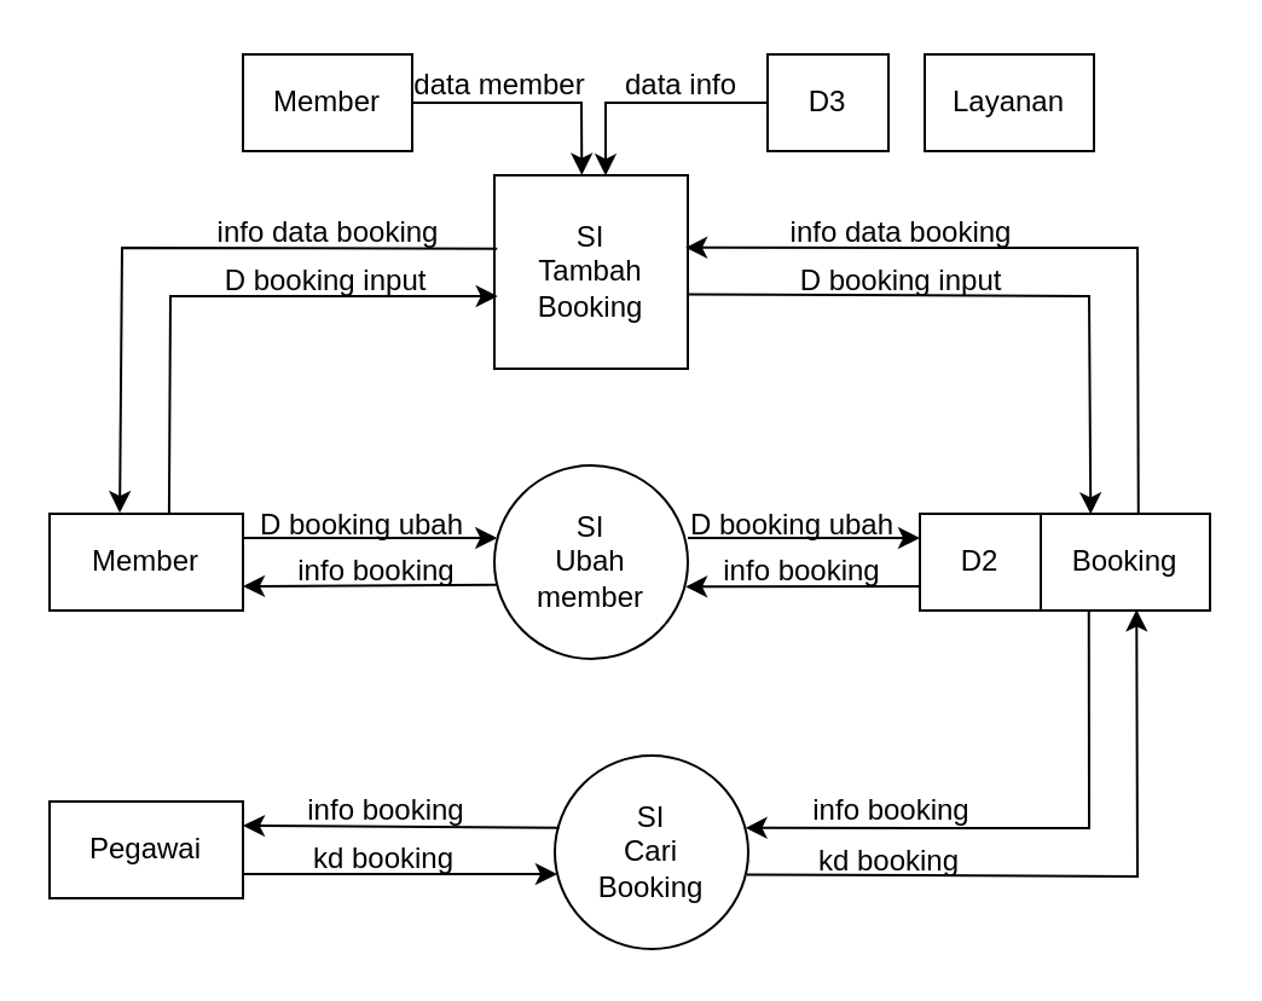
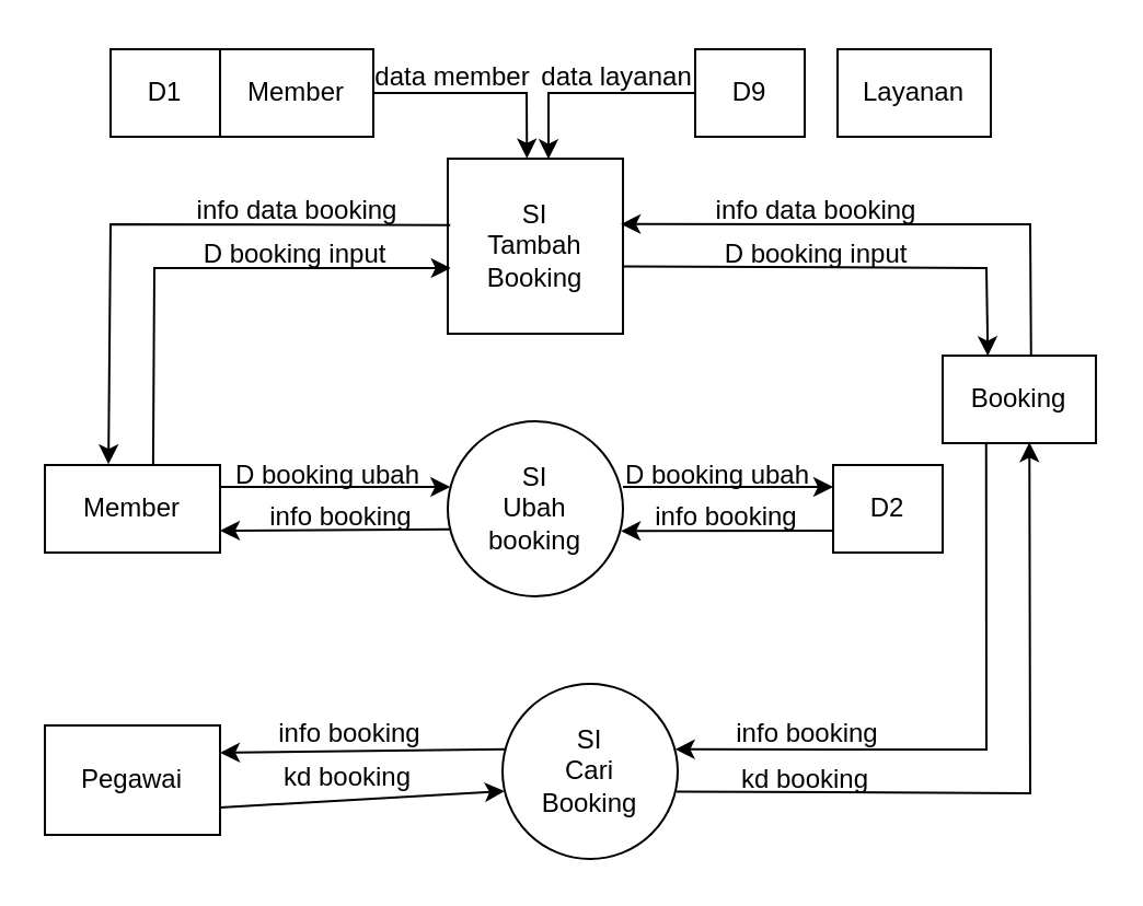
  <mxCell id="0" />
  <mxCell id="1" parent="0" />
  <mxCell id="2" value="Member" style="rounded=0;whiteSpace=wrap;html=1;" parent="1" vertex="1"><mxGeometry x="20" y="212" width="80" height="40" as="geometry" /></mxCell>
- <mxCell id="3" value="SI&lt;div&gt;Ubah&lt;br&gt;&lt;div&gt;member&lt;/div&gt;&lt;/div&gt;" style="ellipse;whiteSpace=wrap;html=1;" parent="1" vertex="1"><mxGeometry x="204" y="192" width="80" height="80" as="geometry" /></mxCell>
+ <mxCell id="3" value="SI&lt;div&gt;Ubah&lt;br&gt;&lt;div&gt;booking&lt;/div&gt;&lt;/div&gt;" style="ellipse;whiteSpace=wrap;html=1;" parent="1" vertex="1"><mxGeometry x="204" y="192" width="80" height="80" as="geometry" /></mxCell>
  <mxCell id="4" value="SI&lt;div&gt;Tambah&lt;br&gt;&lt;div&gt;Booking&lt;/div&gt;&lt;/div&gt;" style="whiteSpace=wrap;html=1;rounded=0;" parent="1" vertex="1"><mxGeometry x="204" y="72" width="80" height="80" as="geometry" /></mxCell>
  <mxCell id="5" value="SI&lt;div&gt;Cari&lt;br&gt;&lt;div&gt;Booking&lt;/div&gt;&lt;/div&gt;" style="ellipse;whiteSpace=wrap;html=1;" parent="1" vertex="1"><mxGeometry x="229" y="312" width="80" height="80" as="geometry" /></mxCell>
  <mxCell id="6" value="" style="endArrow=classic;html=1;rounded=0;exitX=0.618;exitY=0.013;exitDx=0;exitDy=0;exitPerimeter=0;entryX=0.017;entryY=0.625;entryDx=0;entryDy=0;entryPerimeter=0;" parent="1" source="2" target="4" edge="1"><mxGeometry width="50" height="50" relative="1" as="geometry"><mxPoint x="120" y="202" as="sourcePoint" /><mxPoint x="170" y="152" as="targetPoint" /><Array as="points"><mxPoint x="70" y="122" /></Array></mxGeometry></mxCell>
  <mxCell id="7" value="" style="endArrow=classic;html=1;rounded=0;entryX=0.363;entryY=-0.01;entryDx=0;entryDy=0;entryPerimeter=0;exitX=0.014;exitY=0.379;exitDx=0;exitDy=0;exitPerimeter=0;" parent="1" source="4" target="2" edge="1"><mxGeometry width="50" height="50" relative="1" as="geometry"><mxPoint x="140" y="192" as="sourcePoint" /><mxPoint x="190" y="142" as="targetPoint" /><Array as="points"><mxPoint x="50" y="102" /></Array></mxGeometry></mxCell>
  <mxCell id="8" value="D booking input" style="text;html=1;align=center;verticalAlign=middle;resizable=0;points=[];autosize=1;strokeColor=none;fillColor=none;" parent="1" vertex="1"><mxGeometry x="79" y="101" width="110" height="30" as="geometry" /></mxCell>
  <mxCell id="9" value="info data booking" style="text;html=1;align=center;verticalAlign=middle;resizable=0;points=[];autosize=1;strokeColor=none;fillColor=none;" parent="1" vertex="1"><mxGeometry x="80" y="81" width="110" height="30" as="geometry" /></mxCell>
- <mxCell id="10" value="Booking" style="rounded=0;whiteSpace=wrap;html=1;" parent="1" vertex="1"><mxGeometry x="430" y="212" width="70" height="40" as="geometry" /></mxCell>
+ <mxCell id="10" value="Booking" style="rounded=0;whiteSpace=wrap;html=1;" parent="1" vertex="1"><mxGeometry x="430" y="162" width="70" height="40" as="geometry" /></mxCell>
  <mxCell id="11" value="D2" style="rounded=0;whiteSpace=wrap;html=1;" parent="1" vertex="1"><mxGeometry x="380" y="212" width="50" height="40" as="geometry" /></mxCell>
  <mxCell id="12" value="" style="endArrow=classic;html=1;rounded=0;exitX=0.994;exitY=0.615;exitDx=0;exitDy=0;exitPerimeter=0;entryX=0.295;entryY=0.004;entryDx=0;entryDy=0;entryPerimeter=0;" parent="1" source="4" target="10" edge="1"><mxGeometry width="50" height="50" relative="1" as="geometry"><mxPoint x="300" y="121" as="sourcePoint" /><mxPoint x="420" y="202" as="targetPoint" /><Array as="points"><mxPoint x="450" y="122" /></Array></mxGeometry></mxCell>
  <mxCell id="13" value="" style="endArrow=classic;html=1;rounded=0;entryX=0.988;entryY=0.374;entryDx=0;entryDy=0;entryPerimeter=0;exitX=0.577;exitY=0.001;exitDx=0;exitDy=0;exitPerimeter=0;" parent="1" source="10" target="4" edge="1"><mxGeometry width="50" height="50" relative="1" as="geometry"><mxPoint x="460" y="202" as="sourcePoint" /><mxPoint x="360" y="122" as="targetPoint" /><Array as="points"><mxPoint x="470" y="102" /></Array></mxGeometry></mxCell>
  <mxCell id="14" value="D booking input" style="text;html=1;align=center;verticalAlign=middle;resizable=0;points=[];autosize=1;strokeColor=none;fillColor=none;" parent="1" vertex="1"><mxGeometry x="317" y="101" width="110" height="30" as="geometry" /></mxCell>
  <mxCell id="15" value="info data booking" style="text;html=1;align=center;verticalAlign=middle;resizable=0;points=[];autosize=1;strokeColor=none;fillColor=none;" parent="1" vertex="1"><mxGeometry x="317" y="81" width="110" height="30" as="geometry" /></mxCell>
  <mxCell id="16" value="" style="endArrow=classic;html=1;rounded=0;exitX=1;exitY=0.25;exitDx=0;exitDy=0;entryX=0.014;entryY=0.375;entryDx=0;entryDy=0;entryPerimeter=0;" parent="1" source="2" target="3" edge="1"><mxGeometry width="50" height="50" relative="1" as="geometry"><mxPoint x="160" y="272" as="sourcePoint" /><mxPoint x="190" y="222" as="targetPoint" /></mxGeometry></mxCell>
  <mxCell id="17" value="" style="endArrow=classic;html=1;rounded=0;exitX=1;exitY=0.25;exitDx=0;exitDy=0;entryX=0;entryY=0.25;entryDx=0;entryDy=0;" parent="1" target="11" edge="1"><mxGeometry width="50" height="50" relative="1" as="geometry"><mxPoint x="284" y="222" as="sourcePoint" /><mxPoint x="389" y="222" as="targetPoint" /></mxGeometry></mxCell>
  <mxCell id="18" value="" style="endArrow=classic;html=1;rounded=0;exitX=0.012;exitY=0.617;exitDx=0;exitDy=0;entryX=1;entryY=0.75;entryDx=0;entryDy=0;exitPerimeter=0;" parent="1" source="3" target="2" edge="1"><mxGeometry width="50" height="50" relative="1" as="geometry"><mxPoint x="294" y="232" as="sourcePoint" /><mxPoint x="390" y="232" as="targetPoint" /></mxGeometry></mxCell>
  <mxCell id="19" value="" style="endArrow=classic;html=1;rounded=0;exitX=0.012;exitY=0.617;exitDx=0;exitDy=0;exitPerimeter=0;entryX=0.988;entryY=0.627;entryDx=0;entryDy=0;entryPerimeter=0;" parent="1" target="3" edge="1"><mxGeometry width="50" height="50" relative="1" as="geometry"><mxPoint x="380" y="242" as="sourcePoint" /><mxPoint x="290" y="262" as="targetPoint" /></mxGeometry></mxCell>
  <mxCell id="20" value="" style="endArrow=classic;html=1;rounded=0;exitX=0.993;exitY=0.615;exitDx=0;exitDy=0;exitPerimeter=0;entryX=0.566;entryY=0.991;entryDx=0;entryDy=0;entryPerimeter=0;" parent="1" source="5" target="10" edge="1"><mxGeometry width="50" height="50" relative="1" as="geometry"><mxPoint x="390" y="352" as="sourcePoint" /><mxPoint x="480" y="262" as="targetPoint" /><Array as="points"><mxPoint x="470" y="362" /></Array></mxGeometry></mxCell>
  <mxCell id="21" value="" style="endArrow=classic;html=1;rounded=0;entryX=0.985;entryY=0.374;entryDx=0;entryDy=0;entryPerimeter=0;exitX=0.284;exitY=1.001;exitDx=0;exitDy=0;exitPerimeter=0;" parent="1" source="10" target="5" edge="1"><mxGeometry width="50" height="50" relative="1" as="geometry"><mxPoint x="440" y="272" as="sourcePoint" /><mxPoint x="370" y="272" as="targetPoint" /><Array as="points"><mxPoint x="450" y="342" /></Array></mxGeometry></mxCell>
  <mxCell id="22" value="D booking ubah" style="text;html=1;align=center;verticalAlign=middle;resizable=0;points=[];autosize=1;strokeColor=none;fillColor=none;" parent="1" vertex="1"><mxGeometry x="94" y="202" width="110" height="30" as="geometry" /></mxCell>
  <mxCell id="23" value="info booking" style="text;html=1;align=center;verticalAlign=middle;resizable=0;points=[];autosize=1;strokeColor=none;fillColor=none;" parent="1" vertex="1"><mxGeometry x="110" y="221" width="90" height="30" as="geometry" /></mxCell>
  <mxCell id="24" value="D booking ubah" style="text;html=1;align=center;verticalAlign=middle;resizable=0;points=[];autosize=1;strokeColor=none;fillColor=none;" parent="1" vertex="1"><mxGeometry x="272" y="202" width="110" height="30" as="geometry" /></mxCell>
  <mxCell id="25" value="info booking" style="text;html=1;align=center;verticalAlign=middle;resizable=0;points=[];autosize=1;strokeColor=none;fillColor=none;" parent="1" vertex="1"><mxGeometry x="286" y="221" width="90" height="30" as="geometry" /></mxCell>
  <mxCell id="26" value="info booking" style="text;html=1;align=center;verticalAlign=middle;resizable=0;points=[];autosize=1;strokeColor=none;fillColor=none;" parent="1" vertex="1"><mxGeometry x="114" y="320" width="90" height="30" as="geometry" /></mxCell>
  <mxCell id="27" value="kd booking" style="text;html=1;align=center;verticalAlign=middle;resizable=0;points=[];autosize=1;strokeColor=none;fillColor=none;" parent="1" vertex="1"><mxGeometry x="118" y="340" width="80" height="30" as="geometry" /></mxCell>
  <mxCell id="28" value="info booking" style="text;html=1;align=center;verticalAlign=middle;resizable=0;points=[];autosize=1;strokeColor=none;fillColor=none;" parent="1" vertex="1"><mxGeometry x="323" y="320" width="90" height="30" as="geometry" /></mxCell>
  <mxCell id="29" value="kd booking" style="text;html=1;align=center;verticalAlign=middle;resizable=0;points=[];autosize=1;strokeColor=none;fillColor=none;" parent="1" vertex="1"><mxGeometry x="327" y="341" width="80" height="30" as="geometry" /></mxCell>
- <mxCell id="30" value="Pegawai" style="rounded=0;whiteSpace=wrap;html=1;" parent="1" vertex="1"><mxGeometry x="20" y="331" width="80" height="40" as="geometry" /></mxCell>
+ <mxCell id="30" value="Pegawai" style="rounded=0;whiteSpace=wrap;html=1;" parent="1" vertex="1"><mxGeometry x="20" y="331" width="80" height="50" as="geometry" /></mxCell>
  <mxCell id="31" value="" style="endArrow=classic;html=1;rounded=0;exitX=1;exitY=0.75;exitDx=0;exitDy=0;entryX=0.012;entryY=0.613;entryDx=0;entryDy=0;entryPerimeter=0;" parent="1" source="30" target="5" edge="1"><mxGeometry width="50" height="50" relative="1" as="geometry"><mxPoint x="106.1" y="370.6" as="sourcePoint" /><mxPoint x="200" y="362" as="targetPoint" /></mxGeometry></mxCell>
  <mxCell id="32" value="" style="endArrow=classic;html=1;rounded=0;entryX=1;entryY=0.25;entryDx=0;entryDy=0;exitX=0.021;exitY=0.373;exitDx=0;exitDy=0;exitPerimeter=0;" parent="1" source="5" target="30" edge="1"><mxGeometry width="50" height="50" relative="1" as="geometry"><mxPoint x="200" y="352" as="sourcePoint" /><mxPoint x="250" y="302" as="targetPoint" /></mxGeometry></mxCell>
  <mxCell id="33" value="Layanan" style="rounded=0;whiteSpace=wrap;html=1;" parent="1" vertex="1"><mxGeometry x="382" y="22" width="70" height="40" as="geometry" /></mxCell>
- <mxCell id="34" value="D3" style="rounded=0;whiteSpace=wrap;html=1;" parent="1" vertex="1"><mxGeometry x="317" y="22" width="50" height="40" as="geometry" /></mxCell>
+ <mxCell id="34" value="D9" style="rounded=0;whiteSpace=wrap;html=1;" parent="1" vertex="1"><mxGeometry x="317" y="22" width="50" height="40" as="geometry" /></mxCell>
  <mxCell id="35" value="" style="endArrow=classic;html=1;rounded=0;exitX=0;exitY=0.5;exitDx=0;exitDy=0;entryX=0.575;entryY=0.002;entryDx=0;entryDy=0;entryPerimeter=0;" parent="1" source="34" target="4" edge="1"><mxGeometry width="50" height="50" relative="1" as="geometry"><mxPoint x="160" y="142" as="sourcePoint" /><mxPoint x="210" y="92" as="targetPoint" /><Array as="points"><mxPoint x="250" y="42" /></Array></mxGeometry></mxCell>
- <mxCell id="36" value="data info" style="text;html=1;align=center;verticalAlign=middle;resizable=0;points=[];autosize=1;strokeColor=none;fillColor=none;" parent="1" vertex="1"><mxGeometry x="236" y="20" width="90" height="30" as="geometry" /></mxCell>
+ <mxCell id="36" value="data layanan" style="text;html=1;align=center;verticalAlign=middle;resizable=0;points=[];autosize=1;strokeColor=none;fillColor=none;" parent="1" vertex="1"><mxGeometry x="236" y="20" width="90" height="30" as="geometry" /></mxCell>
  <mxCell id="37" value="Member" style="rounded=0;whiteSpace=wrap;html=1;" vertex="1" parent="1"><mxGeometry x="100" y="22" width="70" height="40" as="geometry" /></mxCell>
+ <mxCell id="38" value="D1" style="rounded=0;whiteSpace=wrap;html=1;" vertex="1" parent="1"><mxGeometry x="50" y="22" width="50" height="40" as="geometry" /></mxCell>
  <mxCell id="39" value="" style="endArrow=classic;html=1;rounded=0;exitX=1;exitY=0.5;exitDx=0;exitDy=0;entryX=0.452;entryY=-0.002;entryDx=0;entryDy=0;entryPerimeter=0;" edge="1" parent="1" source="37" target="4"><mxGeometry width="50" height="50" relative="1" as="geometry"><mxPoint x="250" y="132" as="sourcePoint" /><mxPoint x="300" y="82" as="targetPoint" /><Array as="points"><mxPoint x="240" y="42" /></Array></mxGeometry></mxCell>
  <mxCell id="40" value="data member" style="text;html=1;align=center;verticalAlign=middle;resizable=0;points=[];autosize=1;strokeColor=none;fillColor=none;" vertex="1" parent="1"><mxGeometry x="161" y="20" width="90" height="30" as="geometry" /></mxCell>
